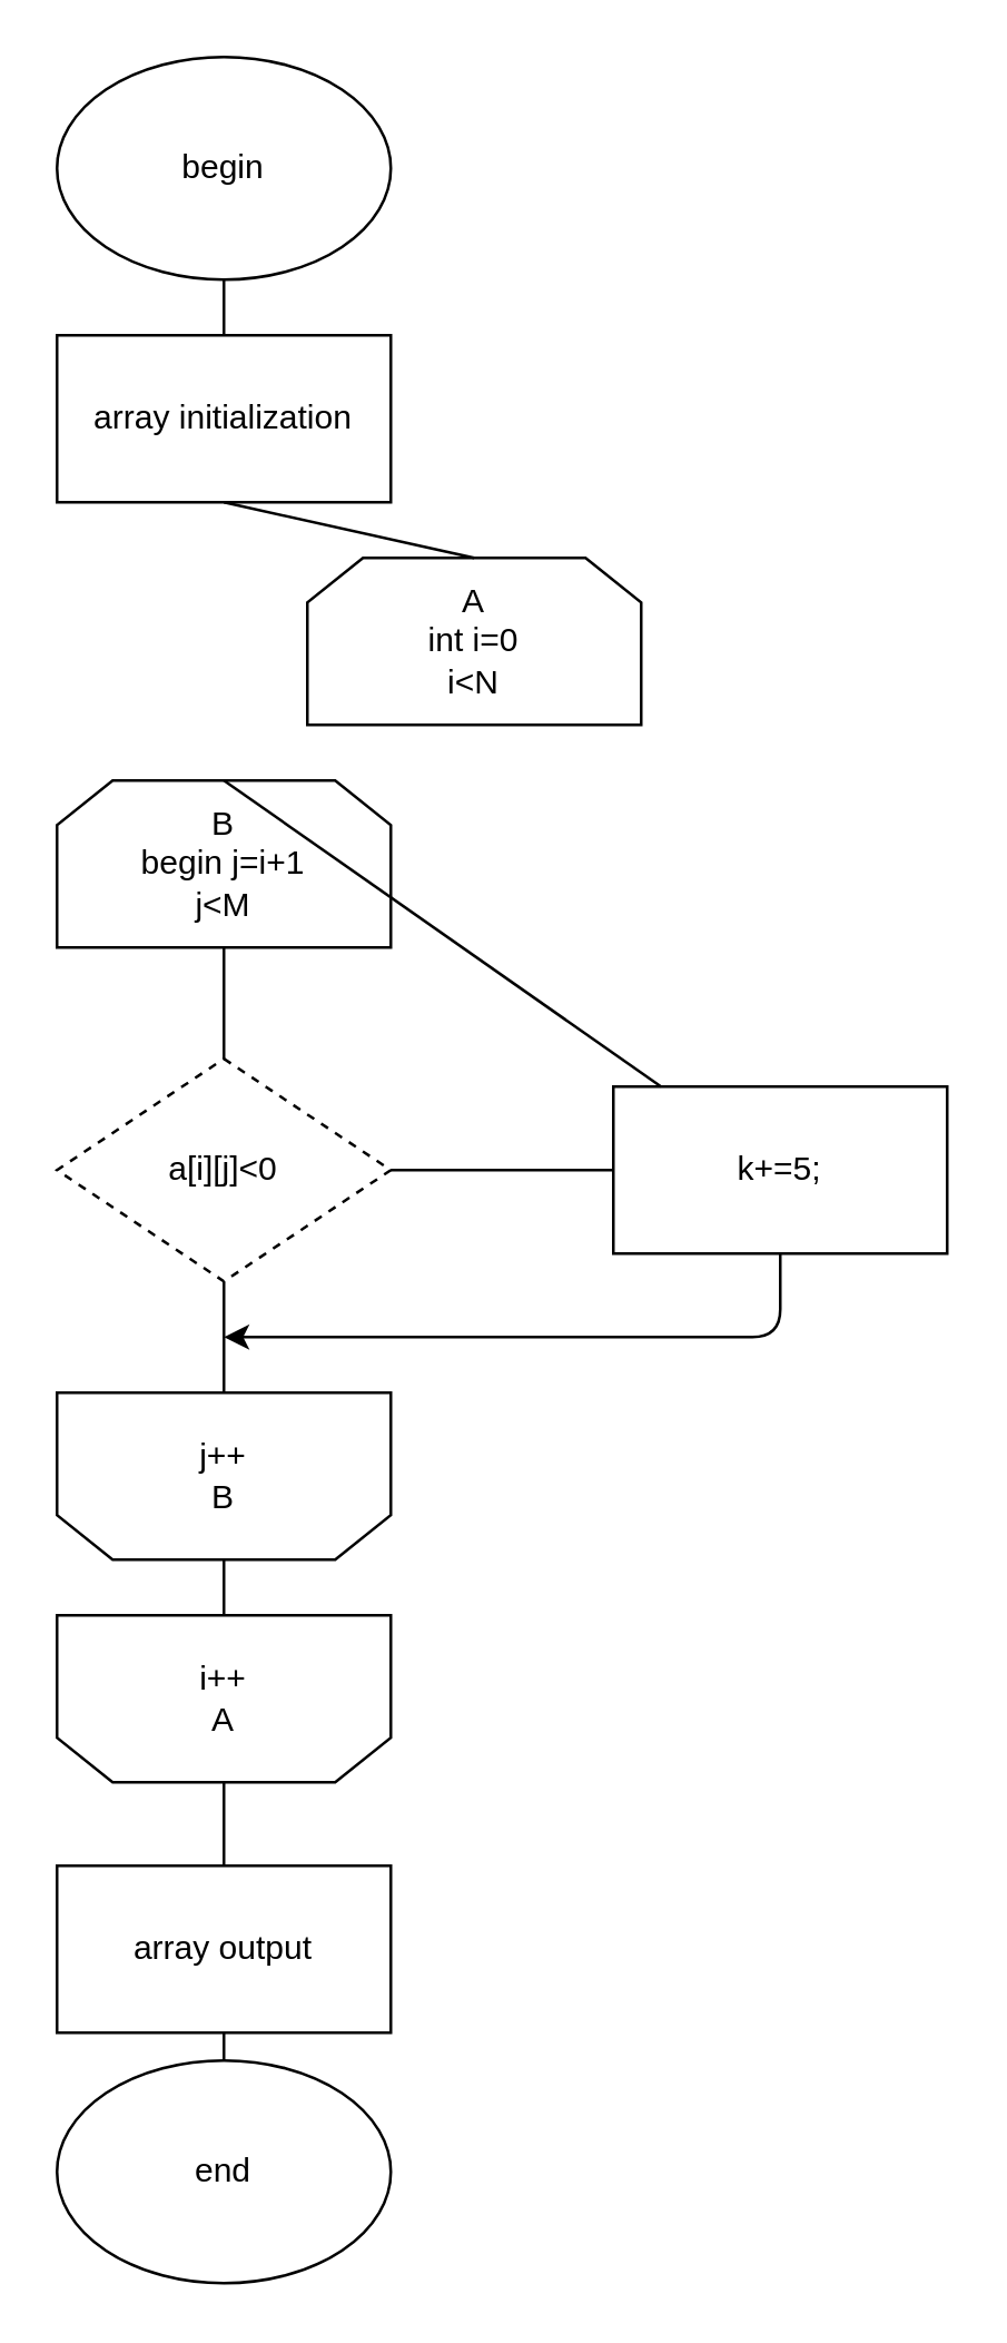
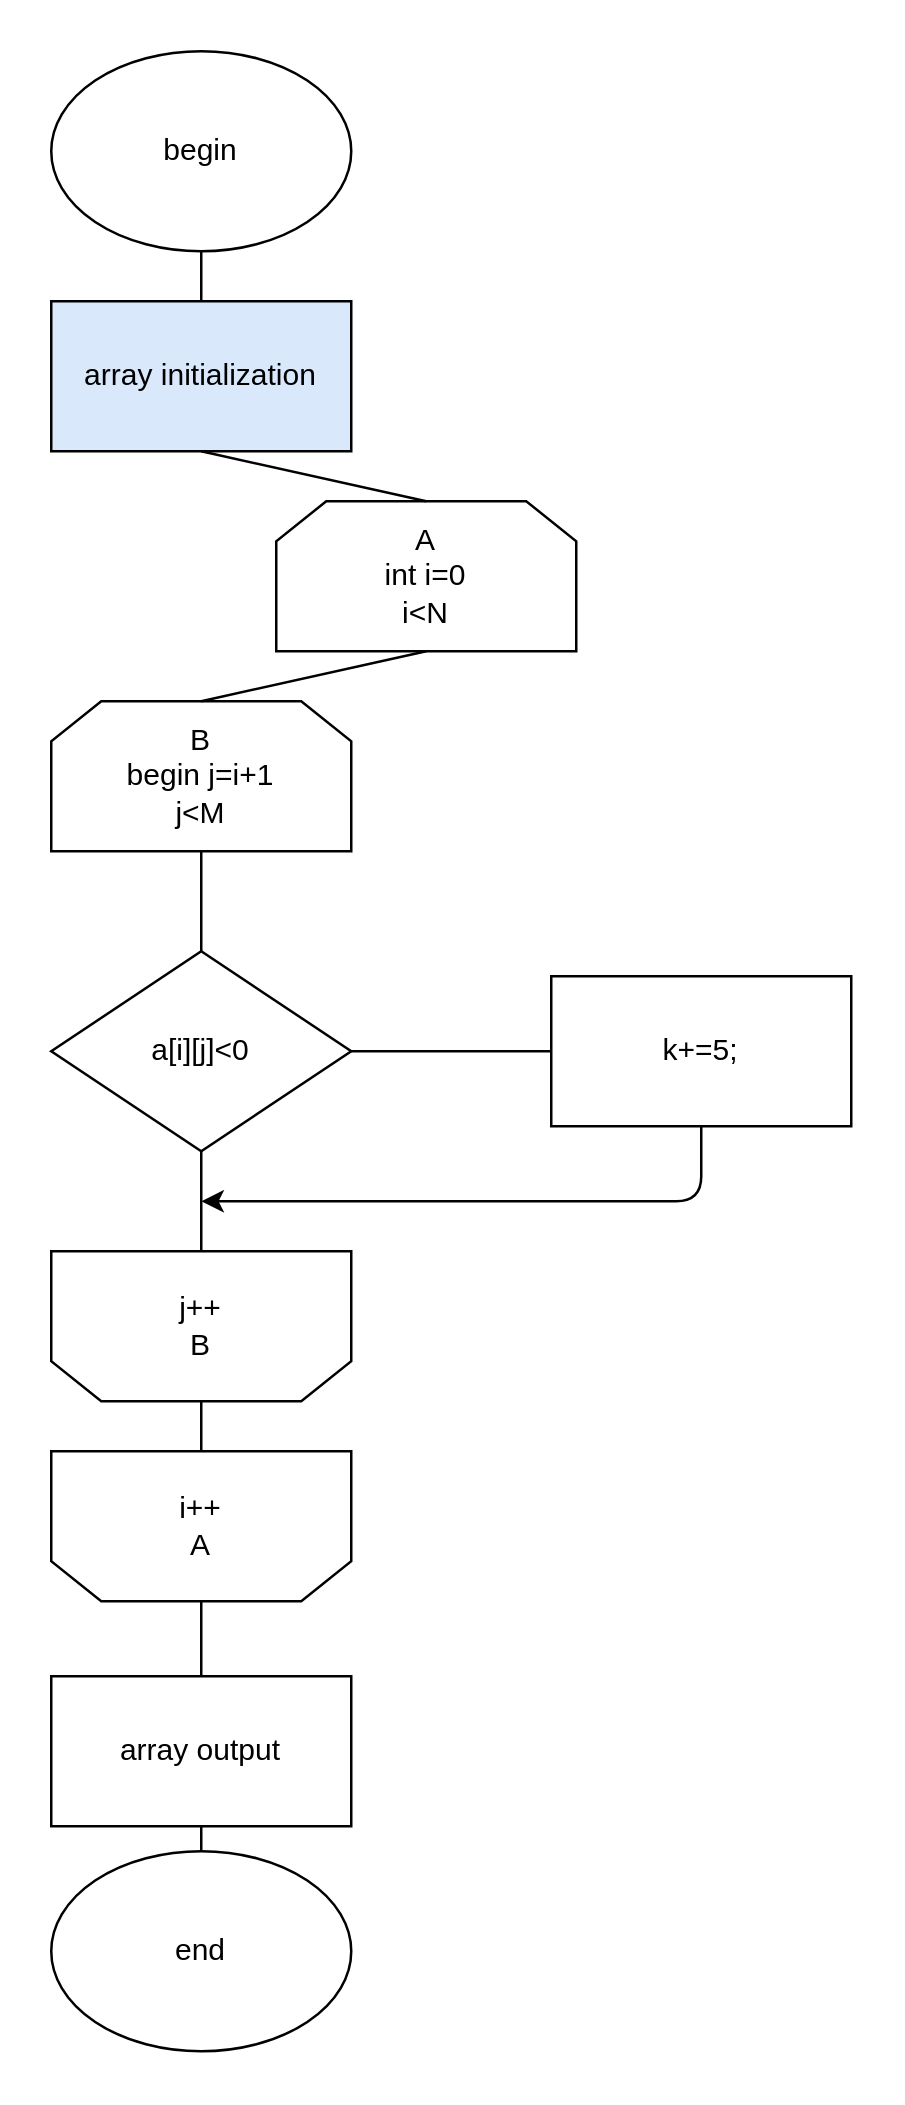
  <mxCell id="0" />
  <mxCell id="1" parent="0" />
  <mxCell id="2" value="begin" style="ellipse;whiteSpace=wrap;html=1;" vertex="1" parent="1"><mxGeometry x="20" width="120" height="80" as="geometry" y="20" /></mxCell>
- <mxCell id="3" value="array initialization" style="rounded=0;whiteSpace=wrap;html=1;" vertex="1" parent="1"><mxGeometry x="20" y="120" width="120" height="60" as="geometry" /></mxCell>
+ <mxCell id="3" value="array initialization" style="rounded=0;whiteSpace=wrap;html=1;fillColor=#dae8fc;" vertex="1" parent="1"><mxGeometry x="20" y="120" width="120" height="60" as="geometry" /></mxCell>
  <mxCell id="4" value="i++&lt;br&gt;A" style="shape=loopLimit;whiteSpace=wrap;html=1;direction=west;" vertex="1" parent="1"><mxGeometry x="20" y="580" width="120" height="60" as="geometry" /></mxCell>
  <mxCell id="5" value="j++&lt;br&gt;B" style="shape=loopLimit;whiteSpace=wrap;html=1;direction=west;" vertex="1" parent="1"><mxGeometry x="20" y="500" width="120" height="60" as="geometry" /></mxCell>
  <mxCell id="6" value="B&lt;br&gt;begin j=i+1&lt;br&gt;j&amp;lt;M" style="shape=loopLimit;whiteSpace=wrap;html=1;" vertex="1" parent="1"><mxGeometry x="20" y="280" width="120" height="60" as="geometry" /></mxCell>
  <mxCell id="7" value="A&lt;br&gt;int i=0&lt;br&gt;i&amp;lt;N" style="shape=loopLimit;whiteSpace=wrap;html=1;" vertex="1" parent="1"><mxGeometry x="110" y="200" width="120" height="60" as="geometry" /></mxCell>
- <mxCell id="8" value="a[i][j]&amp;lt;0" style="rhombus;whiteSpace=wrap;html=1;dashed=1;" vertex="1" parent="1"><mxGeometry x="20" y="380" width="120" height="80" as="geometry" /></mxCell>
+ <mxCell id="8" value="a[i][j]&amp;lt;0" style="rhombus;whiteSpace=wrap;html=1;" vertex="1" parent="1"><mxGeometry x="20" y="380" width="120" height="80" as="geometry" /></mxCell>
  <mxCell id="9" value="" style="endArrow=none;html=1;entryX=1;entryY=0.5;entryDx=0;entryDy=0;exitX=0;exitY=0.5;exitDx=0;exitDy=0;" edge="1" parent="1" source="10" target="8"><mxGeometry width="50" height="50" relative="1" as="geometry"><mxPoint x="20" y="710" as="sourcePoint" /><mxPoint x="70" y="660" as="targetPoint" /></mxGeometry></mxCell>
  <mxCell id="10" value="k+=5;" style="rounded=0;whiteSpace=wrap;html=1;" vertex="1" parent="1"><mxGeometry x="220" y="390" width="120" height="60" as="geometry" /></mxCell>
  <mxCell id="11" value="array output" style="rounded=0;whiteSpace=wrap;html=1;" vertex="1" parent="1"><mxGeometry x="20" y="670" width="120" height="60" as="geometry" /></mxCell>
  <mxCell id="12" value="end" style="ellipse;whiteSpace=wrap;html=1;" vertex="1" parent="1"><mxGeometry x="20" y="740" width="120" height="80" as="geometry" /></mxCell>
  <mxCell id="13" value="" style="endArrow=none;html=1;entryX=0.5;entryY=0;entryDx=0;entryDy=0;exitX=0.5;exitY=1;exitDx=0;exitDy=0;" edge="1" parent="1" source="11" target="12"><mxGeometry width="50" height="50" relative="1" as="geometry"><mxPoint x="20" y="890" as="sourcePoint" /><mxPoint x="70" y="840" as="targetPoint" /></mxGeometry></mxCell>
  <mxCell id="14" value="" style="endArrow=none;html=1;entryX=0.5;entryY=0;entryDx=0;entryDy=0;exitX=0.5;exitY=0;exitDx=0;exitDy=0;" edge="1" parent="1" source="11" target="4"><mxGeometry width="50" height="50" relative="1" as="geometry"><mxPoint x="60" y="670" as="sourcePoint" /><mxPoint x="110" y="620" as="targetPoint" /></mxGeometry></mxCell>
  <mxCell id="15" value="" style="endArrow=none;html=1;entryX=0.5;entryY=0;entryDx=0;entryDy=0;exitX=0.5;exitY=1;exitDx=0;exitDy=0;" edge="1" parent="1" source="4" target="5"><mxGeometry width="50" height="50" relative="1" as="geometry"><mxPoint x="60" y="600" as="sourcePoint" /><mxPoint x="110" y="550" as="targetPoint" /></mxGeometry></mxCell>
  <mxCell id="16" value="" style="endArrow=none;html=1;entryX=0.5;entryY=1;entryDx=0;entryDy=0;exitX=0.5;exitY=1;exitDx=0;exitDy=0;" edge="1" parent="1" source="5" target="8"><mxGeometry width="50" height="50" relative="1" as="geometry"><mxPoint x="50" y="500" as="sourcePoint" /><mxPoint x="100" y="450" as="targetPoint" /></mxGeometry></mxCell>
  <mxCell id="17" value="" style="endArrow=classic;html=1;exitX=0.5;exitY=1;exitDx=0;exitDy=0;" edge="1" parent="1" source="10"><mxGeometry width="50" height="50" relative="1" as="geometry"><mxPoint x="370" y="480" as="sourcePoint" /><mxPoint x="80" y="480" as="targetPoint" /><Array as="points"><mxPoint x="280" y="480" /></Array></mxGeometry></mxCell>
  <mxCell id="18" value="" style="endArrow=none;html=1;entryX=0.5;entryY=1;entryDx=0;entryDy=0;exitX=0.5;exitY=0;exitDx=0;exitDy=0;" edge="1" parent="1" source="3" target="2"><mxGeometry width="50" height="50" relative="1" as="geometry"><mxPoint x="70" y="140" as="sourcePoint" /><mxPoint x="120" y="90" as="targetPoint" /></mxGeometry></mxCell>
  <mxCell id="19" value="" style="endArrow=none;html=1;entryX=0.5;entryY=1;entryDx=0;entryDy=0;exitX=0.5;exitY=0;exitDx=0;exitDy=0;" edge="1" parent="1" source="7" target="3"><mxGeometry width="50" height="50" relative="1" as="geometry"><mxPoint x="60" y="220" as="sourcePoint" /><mxPoint x="110" y="170" as="targetPoint" /></mxGeometry></mxCell>
- <mxCell id="20" value="" style="endArrow=none;html=1;exitX=0.5;exitY=0;exitDx=0;exitDy=0;" edge="1" parent="1" source="6" target="10"><mxGeometry width="50" height="50" relative="1" as="geometry"><mxPoint x="60" y="290" as="sourcePoint" /><mxPoint x="110" y="240" as="targetPoint" /></mxGeometry></mxCell>
+ <mxCell id="20" value="" style="endArrow=none;html=1;entryX=0.5;entryY=1;entryDx=0;entryDy=0;exitX=0.5;exitY=0;exitDx=0;exitDy=0;" edge="1" parent="1" source="6" target="7"><mxGeometry width="50" height="50" relative="1" as="geometry"><mxPoint x="60" y="290" as="sourcePoint" /><mxPoint x="110" y="240" as="targetPoint" /></mxGeometry></mxCell>
  <mxCell id="21" value="" style="endArrow=none;html=1;entryX=0.5;entryY=1;entryDx=0;entryDy=0;exitX=0.5;exitY=0;exitDx=0;exitDy=0;" edge="1" parent="1" source="8" target="6"><mxGeometry width="50" height="50" relative="1" as="geometry"><mxPoint x="50" y="390" as="sourcePoint" /><mxPoint x="100" y="340" as="targetPoint" /></mxGeometry></mxCell>
